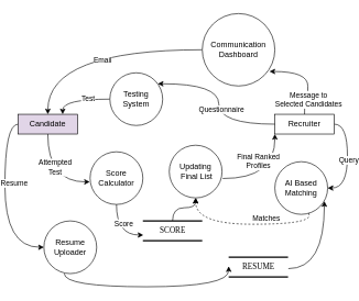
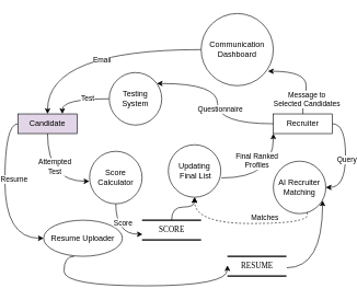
  <mxCell id="0" />
  <mxCell id="1" parent="0" />
  <mxCell id="2" value="RESUME" style="html=1;rounded=0;shadow=0;comic=0;labelBackgroundColor=none;strokeWidth=2;fontFamily=Verdana;fontSize=12;align=center;shape=mxgraph.ios7ui.horLines;" parent="1" vertex="1"><mxGeometry x="339" y="390" width="90" height="30" as="geometry" /></mxCell>
  <mxCell id="3" style="edgeStyle=orthogonalEdgeStyle;rounded=0;orthogonalLoop=1;jettySize=auto;html=1;entryX=0;entryY=0.5;entryDx=0;entryDy=0;exitX=0;exitY=0.5;exitDx=0;exitDy=0;curved=1;" parent="1" source="5" target="15" edge="1"><mxGeometry relative="1" as="geometry" /></mxCell>
  <mxCell id="4" value="Resume" style="edgeLabel;html=1;align=center;verticalAlign=middle;resizable=0;points=[];" parent="3" vertex="1" connectable="0"><mxGeometry x="-0.177" y="13" relative="1" as="geometry"><mxPoint as="offset" /></mxGeometry></mxCell>
  <mxCell id="5" value="Candidate" style="rounded=0;whiteSpace=wrap;html=1;fillColor=#e1d5e7;" parent="1" vertex="1"><mxGeometry x="20" y="173" width="90" height="30" as="geometry" /></mxCell>
  <mxCell id="6" style="edgeStyle=orthogonalEdgeStyle;rounded=0;orthogonalLoop=1;jettySize=auto;html=1;entryX=0.75;entryY=0;entryDx=0;entryDy=0;curved=1;" edge="1" parent="1" source="8" target="5"><mxGeometry relative="1" as="geometry" /></mxCell>
  <mxCell id="7" value="Test" style="edgeLabel;html=1;align=center;verticalAlign=middle;resizable=0;points=[];" vertex="1" connectable="0" parent="6"><mxGeometry x="-0.283" y="-1" relative="1" as="geometry"><mxPoint as="offset" /></mxGeometry></mxCell>
  <mxCell id="8" value="Testing System" style="ellipse;whiteSpace=wrap;html=1;aspect=fixed;" parent="1" vertex="1"><mxGeometry x="159" y="110" width="80" height="80" as="geometry" /></mxCell>
  <mxCell id="9" style="edgeStyle=orthogonalEdgeStyle;rounded=0;orthogonalLoop=1;jettySize=auto;html=1;exitX=0.5;exitY=0;exitDx=0;exitDy=0;entryX=0.926;entryY=0.8;entryDx=0;entryDy=0;curved=1;entryPerimeter=0;" parent="1" source="13" target="21" edge="1"><mxGeometry relative="1" as="geometry"><mxPoint x="347.5" y="83" as="targetPoint" /><Array as="points"><mxPoint x="454" y="152" /><mxPoint x="459" y="152" /><mxPoint x="459" y="108" /></Array></mxGeometry></mxCell>
  <mxCell id="10" value="Message to &lt;br&gt;Selected Candidates" style="edgeLabel;html=1;align=center;verticalAlign=middle;resizable=0;points=[];" parent="9" vertex="1" connectable="0"><mxGeometry x="0.175" y="10" relative="1" as="geometry"><mxPoint x="5" y="32" as="offset" /></mxGeometry></mxCell>
  <mxCell id="11" style="edgeStyle=orthogonalEdgeStyle;rounded=0;orthogonalLoop=1;jettySize=auto;html=1;entryX=1;entryY=0.5;entryDx=0;entryDy=0;exitX=1;exitY=0.5;exitDx=0;exitDy=0;curved=1;" edge="1" parent="1" source="13" target="18"><mxGeometry relative="1" as="geometry" /></mxCell>
  <mxCell id="12" value="Query" style="edgeLabel;html=1;align=center;verticalAlign=middle;resizable=0;points=[];" vertex="1" connectable="0" parent="11"><mxGeometry x="0.011" y="1" relative="1" as="geometry"><mxPoint as="offset" /></mxGeometry></mxCell>
  <mxCell id="13" value="Recruiter" style="rounded=0;whiteSpace=wrap;html=1;" parent="1" vertex="1"><mxGeometry x="409" y="173" width="90" height="30" as="geometry" /></mxCell>
  <mxCell id="14" style="edgeStyle=orthogonalEdgeStyle;rounded=0;orthogonalLoop=1;jettySize=auto;html=1;entryX=0.001;entryY=0.463;entryDx=0;entryDy=0;entryPerimeter=0;curved=1;exitX=0.387;exitY=1.001;exitDx=0;exitDy=0;exitPerimeter=0;" edge="1" parent="1" source="15" target="2"><mxGeometry relative="1" as="geometry"><mxPoint x="199" y="410" as="targetPoint" /><Array as="points"><mxPoint x="90" y="435" /><mxPoint x="339" y="435" /></Array></mxGeometry></mxCell>
- <mxCell id="15" value="Resume Uploader" style="ellipse;whiteSpace=wrap;html=1;aspect=fixed;" parent="1" vertex="1"><mxGeometry x="59" y="335" width="80" height="80" as="geometry" /></mxCell>
+ <mxCell id="15" value="Resume Uploader" style="ellipse;whiteSpace=wrap;html=1;aspect=fixed;" parent="1" vertex="1"><mxGeometry x="59" y="335" width="120" height="55" as="geometry" /></mxCell>
  <mxCell id="16" style="edgeStyle=orthogonalEdgeStyle;rounded=0;orthogonalLoop=1;jettySize=auto;html=1;exitX=0;exitY=1;exitDx=0;exitDy=0;entryX=0.5;entryY=1;entryDx=0;entryDy=0;curved=1;dashed=1;" edge="1" parent="1" source="18" target="23"><mxGeometry relative="1" as="geometry"><Array as="points"><mxPoint x="461" y="340" /><mxPoint x="289" y="340" /></Array></mxGeometry></mxCell>
  <mxCell id="17" value="Matches" style="edgeLabel;html=1;align=center;verticalAlign=middle;resizable=0;points=[];" vertex="1" connectable="0" parent="16"><mxGeometry x="0.106" y="1" relative="1" as="geometry"><mxPoint x="22" y="-11" as="offset" /></mxGeometry></mxCell>
- <mxCell id="18" value="AI Based Matching" style="ellipse;whiteSpace=wrap;html=1;aspect=fixed;" parent="1" vertex="1"><mxGeometry x="409" y="245" width="80" height="80" as="geometry" /></mxCell>
+ <mxCell id="18" value="AI Recruiter Matching" style="ellipse;whiteSpace=wrap;html=1;aspect=fixed;" parent="1" vertex="1"><mxGeometry x="409" y="245" width="80" height="80" as="geometry" /></mxCell>
  <mxCell id="19" style="edgeStyle=orthogonalEdgeStyle;rounded=0;orthogonalLoop=1;jettySize=auto;html=1;entryX=0.5;entryY=0;entryDx=0;entryDy=0;curved=1;" parent="1" source="21" target="5" edge="1"><mxGeometry relative="1" as="geometry" /></mxCell>
  <mxCell id="20" value="Email" style="edgeLabel;html=1;align=center;verticalAlign=middle;resizable=0;points=[];" parent="19" vertex="1" connectable="0"><mxGeometry x="-0.084" y="15" relative="1" as="geometry"><mxPoint as="offset" /></mxGeometry></mxCell>
  <mxCell id="21" value="Communication Dashboard" style="ellipse;whiteSpace=wrap;html=1;aspect=fixed;" parent="1" vertex="1"><mxGeometry x="299" y="20" width="110" height="110" as="geometry" /></mxCell>
  <mxCell id="22" style="edgeStyle=orthogonalEdgeStyle;rounded=0;orthogonalLoop=1;jettySize=auto;html=1;entryX=0.938;entryY=0.75;entryDx=0;entryDy=0;entryPerimeter=0;exitX=1.005;exitY=0.582;exitDx=0;exitDy=0;exitPerimeter=0;curved=1;" parent="1" source="2" target="18" edge="1"><mxGeometry relative="1" as="geometry" /></mxCell>
  <mxCell id="23" value="Updating&lt;br&gt;&amp;nbsp;Final List" style="ellipse;whiteSpace=wrap;html=1;aspect=fixed;" vertex="1" parent="1"><mxGeometry x="249" y="220" width="80" height="80" as="geometry" /></mxCell>
  <mxCell id="24" value="Score Calculator" style="ellipse;whiteSpace=wrap;html=1;aspect=fixed;" vertex="1" parent="1"><mxGeometry x="129" y="230" width="80" height="80" as="geometry" /></mxCell>
  <mxCell id="25" style="edgeStyle=orthogonalEdgeStyle;rounded=0;orthogonalLoop=1;jettySize=auto;html=1;entryX=0.01;entryY=0.714;entryDx=0;entryDy=0;entryPerimeter=0;exitX=0.5;exitY=1;exitDx=0;exitDy=0;curved=1;" edge="1" parent="1" source="24" target="32"><mxGeometry relative="1" as="geometry" /></mxCell>
  <mxCell id="26" value="Score" style="edgeLabel;html=1;align=center;verticalAlign=middle;resizable=0;points=[];" vertex="1" connectable="0" parent="25"><mxGeometry x="-0.525" y="10" relative="1" as="geometry"><mxPoint y="7" as="offset" /></mxGeometry></mxCell>
  <mxCell id="27" style="edgeStyle=orthogonalEdgeStyle;rounded=0;orthogonalLoop=1;jettySize=auto;html=1;entryX=-0.011;entryY=0.65;entryDx=0;entryDy=0;entryPerimeter=0;curved=1;" edge="1" parent="1"><mxGeometry relative="1" as="geometry"><mxPoint x="329.99" y="270.539" as="sourcePoint" /><mxPoint x="409" y="203.01" as="targetPoint" /></mxGeometry></mxCell>
  <mxCell id="28" value="Final Ranked &lt;br&gt;Profiles" style="edgeLabel;html=1;align=center;verticalAlign=middle;resizable=0;points=[];" vertex="1" connectable="0" parent="27"><mxGeometry x="-0.212" y="-5" relative="1" as="geometry"><mxPoint x="-4" y="-31" as="offset" /></mxGeometry></mxCell>
  <mxCell id="29" style="edgeStyle=orthogonalEdgeStyle;rounded=0;orthogonalLoop=1;jettySize=auto;html=1;entryX=0.907;entryY=0.208;entryDx=0;entryDy=0;entryPerimeter=0;curved=1;" edge="1" parent="1" source="13" target="8"><mxGeometry relative="1" as="geometry" /></mxCell>
  <mxCell id="30" value="Questionnaire" style="edgeLabel;html=1;align=center;verticalAlign=middle;resizable=0;points=[];" vertex="1" connectable="0" parent="29"><mxGeometry x="0.229" y="10" relative="1" as="geometry"><mxPoint x="4" y="29" as="offset" /></mxGeometry></mxCell>
  <mxCell id="31" style="edgeStyle=orthogonalEdgeStyle;rounded=0;orthogonalLoop=1;jettySize=auto;html=1;curved=1;" edge="1" parent="1" source="32" target="23"><mxGeometry relative="1" as="geometry" /></mxCell>
  <mxCell id="32" value="SCORE" style="html=1;rounded=0;shadow=0;comic=0;labelBackgroundColor=none;strokeWidth=2;fontFamily=Verdana;fontSize=12;align=center;shape=mxgraph.ios7ui.horLines;" vertex="1" parent="1"><mxGeometry x="209" y="335" width="90" height="30" as="geometry" /></mxCell>
  <mxCell id="33" style="edgeStyle=orthogonalEdgeStyle;rounded=0;orthogonalLoop=1;jettySize=auto;html=1;entryX=-0.005;entryY=0.571;entryDx=0;entryDy=0;entryPerimeter=0;exitX=0.5;exitY=1;exitDx=0;exitDy=0;curved=1;" edge="1" parent="1" source="5" target="24"><mxGeometry relative="1" as="geometry" /></mxCell>
  <mxCell id="34" value="Attempted &lt;br&gt;Test" style="edgeLabel;html=1;align=center;verticalAlign=middle;resizable=0;points=[];" vertex="1" connectable="0" parent="33"><mxGeometry x="-0.27" y="10" relative="1" as="geometry"><mxPoint as="offset" /></mxGeometry></mxCell>
